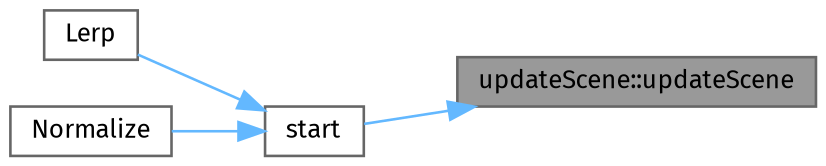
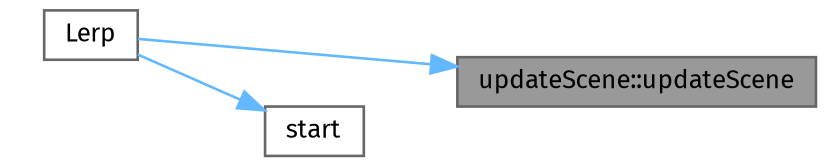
  digraph {
    fontname="Fira Sans"
    rankdir=RL
    node [color=grey40 fillcolor=white fontname="Fira Sans" fontsize=10 shape=box style=filled]
    edge [color=steelblue1 dir=back fontname="Fira Sans" fontsize=10 labelfontname=Helvetica labelfontsize=10 style=solid]
    n1 [color=gray40 fillcolor=grey60 fontcolor=black height=0.2 label="updateScene::updateScene" width=0.4]
    n2 [height=0.2 label=start width=0.4]
    n3 [height=0.2 label=Lerp width=0.4]
-   n4 [height=0.2 label=Normalize width=0.4]
-   n1 -> n2
+   n1 -> n3
    n2 -> n3
-   n2 -> n4
  }
